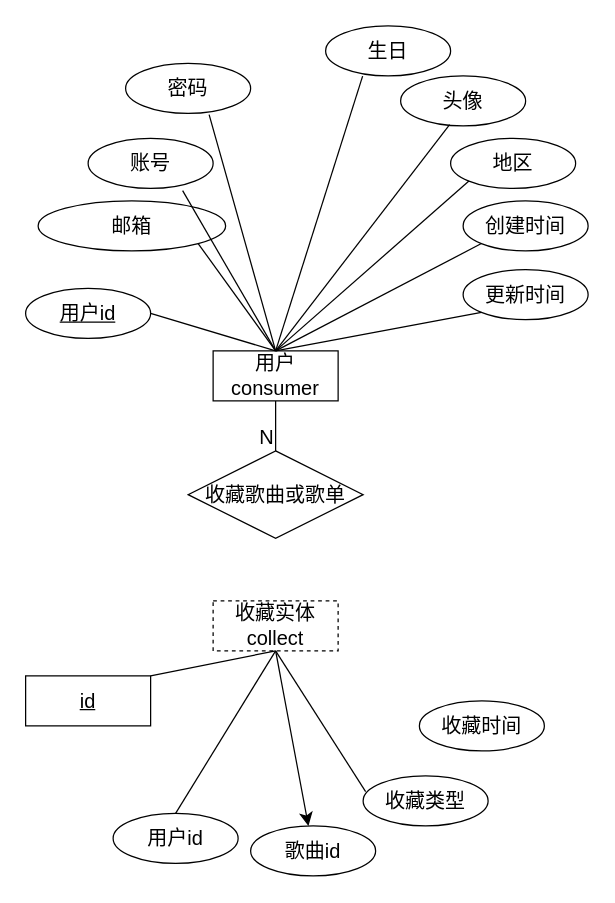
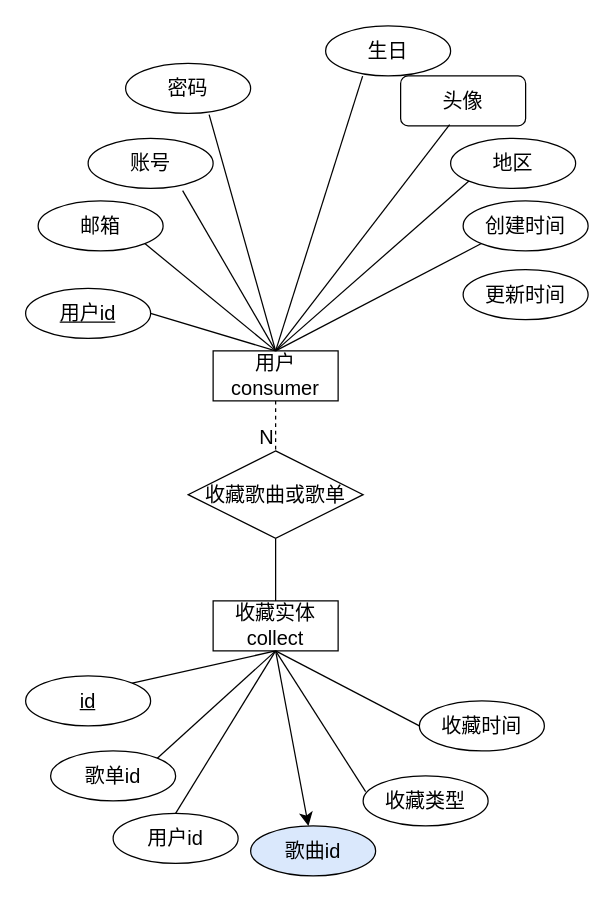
  <mxCell id="0" />
  <mxCell id="1" parent="0" />
- <mxCell id="2" value="收藏实体collect" style="whiteSpace=wrap;html=1;align=center;fontSize=16;dashed=1;" vertex="1" parent="1"><mxGeometry x="170" y="480" width="100" height="40" as="geometry" /></mxCell>
+ <mxCell id="2" value="收藏实体collect" style="whiteSpace=wrap;html=1;align=center;fontSize=16;" vertex="1" parent="1"><mxGeometry x="170" y="480" width="100" height="40" as="geometry" /></mxCell>
  <mxCell id="3" value="用户consumer" style="whiteSpace=wrap;html=1;align=center;fontSize=16;" vertex="1" parent="1"><mxGeometry x="170" y="280" width="100" height="40" as="geometry" /></mxCell>
  <mxCell id="4" value="收藏歌曲或歌单" style="shape=rhombus;perimeter=rhombusPerimeter;whiteSpace=wrap;html=1;align=center;fontSize=16;" vertex="1" parent="1"><mxGeometry x="150" y="360" width="140" height="70" as="geometry" /></mxCell>
  <mxCell id="5" value="用户id" style="ellipse;whiteSpace=wrap;html=1;align=center;fontStyle=4;fontSize=16;" vertex="1" parent="1"><mxGeometry x="20" y="230" width="100" height="40" as="geometry" /></mxCell>
  <mxCell id="6" value="账号" style="ellipse;whiteSpace=wrap;html=1;align=center;fontSize=16;" vertex="1" parent="1"><mxGeometry x="70" y="110" width="100" height="40" as="geometry" /></mxCell>
  <mxCell id="7" value="密码" style="ellipse;whiteSpace=wrap;html=1;align=center;fontSize=16;" vertex="1" parent="1"><mxGeometry x="100" y="50" width="100" height="40" as="geometry" /></mxCell>
  <mxCell id="8" value="生日" style="ellipse;whiteSpace=wrap;html=1;align=center;fontSize=16;" vertex="1" parent="1"><mxGeometry x="260" y="20" width="100" height="40" as="geometry" /></mxCell>
  <mxCell id="9" value="地区" style="ellipse;whiteSpace=wrap;html=1;align=center;fontSize=16;" vertex="1" parent="1"><mxGeometry x="360" y="110" width="100" height="40" as="geometry" /></mxCell>
  <mxCell id="10" value="创建时间" style="ellipse;whiteSpace=wrap;html=1;align=center;fontSize=16;" vertex="1" parent="1"><mxGeometry x="370" y="160" width="100" height="40" as="geometry" /></mxCell>
  <mxCell id="11" value="更新时间" style="ellipse;whiteSpace=wrap;html=1;align=center;fontSize=16;" vertex="1" parent="1"><mxGeometry x="370" y="215" width="100" height="40" as="geometry" /></mxCell>
- <mxCell id="12" value="头像" style="ellipse;whiteSpace=wrap;html=1;align=center;fontSize=16;" vertex="1" parent="1"><mxGeometry x="320" y="60" width="100" height="40" as="geometry" /></mxCell>
- <mxCell id="13" value="邮箱" style="ellipse;whiteSpace=wrap;html=1;align=center;fontSize=16;" vertex="1" parent="1"><mxGeometry x="30" y="160" width="150" height="40" as="geometry" /></mxCell>
- <mxCell id="14" value="" style="endArrow=none;html=1;rounded=0;fontSize=12;startSize=8;endSize=8;curved=1;exitX=0.5;exitY=1;exitDx=0;exitDy=0;entryX=0.5;entryY=0;entryDx=0;entryDy=0;" edge="1" parent="1" source="3" target="4"><mxGeometry relative="1" as="geometry"><mxPoint x="70" y="420" as="sourcePoint" /><mxPoint x="220" y="350" as="targetPoint" /></mxGeometry></mxCell>
+ <mxCell id="12" value="头像" style="whiteSpace=wrap;html=1;align=center;fontSize=16;rounded=1;" vertex="1" parent="1"><mxGeometry x="320" y="60" width="100" height="40" as="geometry" /></mxCell>
+ <mxCell id="13" value="邮箱" style="ellipse;whiteSpace=wrap;html=1;align=center;fontSize=16;" vertex="1" parent="1"><mxGeometry x="30" y="160" width="100" height="40" as="geometry" /></mxCell>
+ <mxCell id="14" value="" style="endArrow=none;html=1;rounded=0;fontSize=12;startSize=8;endSize=8;curved=1;exitX=0.5;exitY=1;exitDx=0;exitDy=0;entryX=0.5;entryY=0;entryDx=0;entryDy=0;dashed=1;" edge="1" parent="1" source="3" target="4"><mxGeometry relative="1" as="geometry"><mxPoint x="70" y="420" as="sourcePoint" /><mxPoint x="220" y="350" as="targetPoint" /></mxGeometry></mxCell>
  <mxCell id="15" value="N" style="resizable=0;html=1;whiteSpace=wrap;align=right;verticalAlign=bottom;fontSize=16;" connectable="0" vertex="1" parent="14"><mxGeometry x="1" relative="1" as="geometry" /></mxCell>
- <mxCell id="17" value="id" style="whiteSpace=wrap;html=1;align=center;fontStyle=4;fontSize=16;rounded=0;" vertex="1" parent="1"><mxGeometry x="20" y="540" width="100" height="40" as="geometry" /></mxCell>
+ <mxCell id="16" value="" style="endArrow=none;html=1;rounded=0;fontSize=12;startSize=8;endSize=8;curved=1;exitX=0.5;exitY=1;exitDx=0;exitDy=0;entryX=0.5;entryY=0;entryDx=0;entryDy=0;" edge="1" parent="1" source="4" target="2"><mxGeometry relative="1" as="geometry"><mxPoint x="110" y="440" as="sourcePoint" /><mxPoint x="270" y="440" as="targetPoint" /></mxGeometry></mxCell>
+ <mxCell id="17" value="id" style="ellipse;whiteSpace=wrap;html=1;align=center;fontStyle=4;fontSize=16;" vertex="1" parent="1"><mxGeometry x="20" y="540" width="100" height="40" as="geometry" /></mxCell>
  <mxCell id="18" value="用户id" style="ellipse;whiteSpace=wrap;html=1;align=center;fontSize=16;" vertex="1" parent="1"><mxGeometry x="90" y="650" width="100" height="40" as="geometry" /></mxCell>
  <mxCell id="19" value="收藏类型" style="ellipse;whiteSpace=wrap;html=1;align=center;fontSize=16;" vertex="1" parent="1"><mxGeometry x="290" y="620" width="100" height="40" as="geometry" /></mxCell>
- <mxCell id="20" value="歌曲id" style="ellipse;whiteSpace=wrap;html=1;align=center;fontSize=16;" vertex="1" parent="1"><mxGeometry x="200" y="660" width="100" height="40" as="geometry" /></mxCell>
+ <mxCell id="20" value="歌曲id" style="ellipse;whiteSpace=wrap;html=1;align=center;fontSize=16;fillColor=#dae8fc;" vertex="1" parent="1"><mxGeometry x="200" y="660" width="100" height="40" as="geometry" /></mxCell>
+ <mxCell id="21" value="歌单id" style="ellipse;whiteSpace=wrap;html=1;align=center;fontSize=16;" vertex="1" parent="1"><mxGeometry x="40" y="600" width="100" height="40" as="geometry" /></mxCell>
  <mxCell id="22" value="收藏时间" style="ellipse;whiteSpace=wrap;html=1;align=center;fontSize=16;" vertex="1" parent="1"><mxGeometry x="335" y="560" width="100" height="40" as="geometry" /></mxCell>
  <mxCell id="23" value="" style="endArrow=none;html=1;rounded=0;fontSize=12;startSize=8;endSize=8;curved=1;exitX=1;exitY=0;exitDx=0;exitDy=0;entryX=0.5;entryY=1;entryDx=0;entryDy=0;" edge="1" parent="1" source="17" target="2"><mxGeometry relative="1" as="geometry"><mxPoint x="140" y="540" as="sourcePoint" /><mxPoint x="300" y="540" as="targetPoint" /></mxGeometry></mxCell>
+ <mxCell id="24" value="" style="endArrow=none;html=1;rounded=0;fontSize=12;startSize=8;endSize=8;curved=1;exitX=1;exitY=0;exitDx=0;exitDy=0;entryX=0.5;entryY=1;entryDx=0;entryDy=0;" edge="1" parent="1" source="21" target="2"><mxGeometry relative="1" as="geometry"><mxPoint x="190" y="580" as="sourcePoint" /><mxPoint x="350" y="580" as="targetPoint" /></mxGeometry></mxCell>
  <mxCell id="25" value="" style="endArrow=none;html=1;rounded=0;fontSize=12;startSize=8;endSize=8;curved=1;exitX=0.5;exitY=0;exitDx=0;exitDy=0;entryX=0.5;entryY=1;entryDx=0;entryDy=0;" edge="1" parent="1" source="18" target="2"><mxGeometry relative="1" as="geometry"><mxPoint x="180" y="580" as="sourcePoint" /><mxPoint x="340" y="580" as="targetPoint" /></mxGeometry></mxCell>
  <mxCell id="26" value="" style="endArrow=classic;html=1;rounded=0;fontSize=12;startSize=8;endSize=8;curved=1;exitX=0.5;exitY=1;exitDx=0;exitDy=0;" edge="1" parent="1" source="2" target="20"><mxGeometry relative="1" as="geometry"><mxPoint x="210" y="590" as="sourcePoint" /><mxPoint x="370" y="590" as="targetPoint" /></mxGeometry></mxCell>
  <mxCell id="27" value="" style="endArrow=none;html=1;rounded=0;fontSize=12;startSize=8;endSize=8;curved=1;exitX=0.5;exitY=1;exitDx=0;exitDy=0;entryX=0.02;entryY=0.315;entryDx=0;entryDy=0;entryPerimeter=0;" edge="1" parent="1" source="2" target="19"><mxGeometry relative="1" as="geometry"><mxPoint x="280" y="560" as="sourcePoint" /><mxPoint x="440" y="560" as="targetPoint" /></mxGeometry></mxCell>
+ <mxCell id="28" value="" style="endArrow=none;html=1;rounded=0;fontSize=12;startSize=8;endSize=8;curved=1;exitX=0.5;exitY=1;exitDx=0;exitDy=0;entryX=0;entryY=0.5;entryDx=0;entryDy=0;" edge="1" parent="1" source="2" target="22"><mxGeometry relative="1" as="geometry"><mxPoint x="330" y="580" as="sourcePoint" /><mxPoint x="490" y="580" as="targetPoint" /></mxGeometry></mxCell>
  <mxCell id="29" style="edgeStyle=none;curved=1;rounded=0;orthogonalLoop=1;jettySize=auto;html=1;exitX=0.5;exitY=0;exitDx=0;exitDy=0;fontSize=12;startSize=8;endSize=8;" edge="1" parent="1" source="11" target="11"><mxGeometry relative="1" as="geometry" /></mxCell>
  <mxCell id="30" value="" style="endArrow=none;html=1;rounded=0;fontSize=12;startSize=8;endSize=8;curved=1;exitX=1;exitY=0.5;exitDx=0;exitDy=0;entryX=0.5;entryY=0;entryDx=0;entryDy=0;" edge="1" parent="1" source="5" target="3"><mxGeometry relative="1" as="geometry"><mxPoint x="190" y="220" as="sourcePoint" /><mxPoint x="350" y="220" as="targetPoint" /></mxGeometry></mxCell>
  <mxCell id="31" value="" style="endArrow=none;html=1;rounded=0;fontSize=12;startSize=8;endSize=8;curved=1;exitX=1;exitY=1;exitDx=0;exitDy=0;entryX=0.5;entryY=0;entryDx=0;entryDy=0;" edge="1" parent="1" source="13" target="3"><mxGeometry relative="1" as="geometry"><mxPoint x="220" y="210" as="sourcePoint" /><mxPoint x="380" y="210" as="targetPoint" /></mxGeometry></mxCell>
  <mxCell id="32" value="" style="endArrow=none;html=1;rounded=0;fontSize=12;startSize=8;endSize=8;curved=1;exitX=0.756;exitY=1.045;exitDx=0;exitDy=0;exitPerimeter=0;entryX=0.5;entryY=0;entryDx=0;entryDy=0;" edge="1" parent="1" source="6" target="3"><mxGeometry relative="1" as="geometry"><mxPoint x="270" y="210" as="sourcePoint" /><mxPoint x="430" y="210" as="targetPoint" /></mxGeometry></mxCell>
  <mxCell id="33" value="" style="endArrow=none;html=1;rounded=0;fontSize=12;startSize=8;endSize=8;curved=1;exitX=0.668;exitY=1.025;exitDx=0;exitDy=0;exitPerimeter=0;entryX=0.5;entryY=0;entryDx=0;entryDy=0;" edge="1" parent="1" source="7" target="3"><mxGeometry relative="1" as="geometry"><mxPoint x="220" y="190" as="sourcePoint" /><mxPoint x="380" y="190" as="targetPoint" /></mxGeometry></mxCell>
  <mxCell id="34" value="" style="endArrow=none;html=1;rounded=0;fontSize=12;startSize=8;endSize=8;curved=1;exitX=0.296;exitY=1.005;exitDx=0;exitDy=0;exitPerimeter=0;entryX=0.5;entryY=0;entryDx=0;entryDy=0;" edge="1" parent="1" source="8" target="3"><mxGeometry relative="1" as="geometry"><mxPoint x="230" y="190" as="sourcePoint" /><mxPoint x="390" y="190" as="targetPoint" /></mxGeometry></mxCell>
  <mxCell id="35" value="" style="endArrow=none;html=1;rounded=0;fontSize=12;startSize=8;endSize=8;curved=1;exitX=0.5;exitY=0;exitDx=0;exitDy=0;entryX=0.392;entryY=0.975;entryDx=0;entryDy=0;entryPerimeter=0;" edge="1" parent="1" source="3" target="12"><mxGeometry relative="1" as="geometry"><mxPoint x="310" y="200" as="sourcePoint" /><mxPoint x="470" y="200" as="targetPoint" /></mxGeometry></mxCell>
  <mxCell id="36" value="" style="endArrow=none;html=1;rounded=0;fontSize=12;startSize=8;endSize=8;curved=1;exitX=0.5;exitY=0;exitDx=0;exitDy=0;entryX=0;entryY=1;entryDx=0;entryDy=0;" edge="1" parent="1" source="3" target="9"><mxGeometry relative="1" as="geometry"><mxPoint x="270" y="250" as="sourcePoint" /><mxPoint x="430" y="250" as="targetPoint" /></mxGeometry></mxCell>
  <mxCell id="37" value="" style="endArrow=none;html=1;rounded=0;fontSize=12;startSize=8;endSize=8;curved=1;exitX=0.5;exitY=0;exitDx=0;exitDy=0;entryX=0;entryY=1;entryDx=0;entryDy=0;" edge="1" parent="1" source="3" target="10"><mxGeometry relative="1" as="geometry"><mxPoint x="250" y="250" as="sourcePoint" /><mxPoint x="410" y="250" as="targetPoint" /></mxGeometry></mxCell>
- <mxCell id="38" value="" style="endArrow=none;html=1;rounded=0;fontSize=12;startSize=8;endSize=8;curved=1;exitX=0.5;exitY=0;exitDx=0;exitDy=0;entryX=0;entryY=1;entryDx=0;entryDy=0;" edge="1" parent="1" source="3" target="11"><mxGeometry relative="1" as="geometry"><mxPoint x="310" y="250" as="sourcePoint" /><mxPoint x="470" y="250" as="targetPoint" /></mxGeometry></mxCell>
